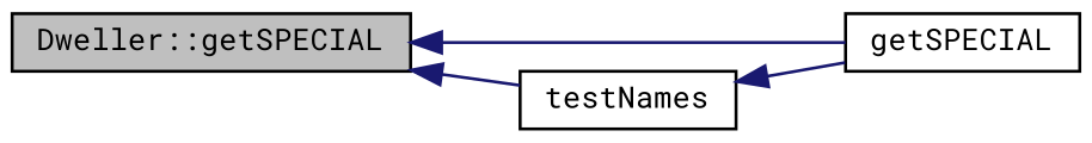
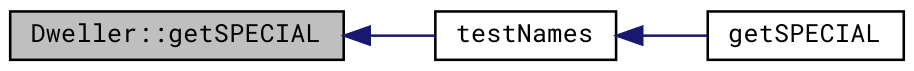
  digraph {
    fontname="Roboto Mono"
    rankdir=LR
    node [color=black fontname="Roboto Mono" fontsize=10 shape=record]
    edge [color=midnightblue dir=back fontname="Roboto Mono" fontsize=10 labelfontname=Helvetica labelfontsize=10 style=solid]
    n1 [fillcolor=grey75 fontcolor=black height=0.2 label="Dweller::getSPECIAL" style=filled width=0.4]
    n2 [height=0.2 label=getSPECIAL width=0.4]
    n3 [height=0.2 label=testNames width=0.4]
-   n1 -> n2
    n1 -> n3
    n3 -> n2
  }
